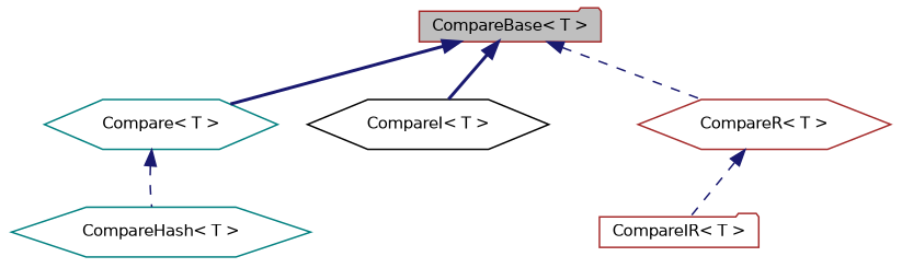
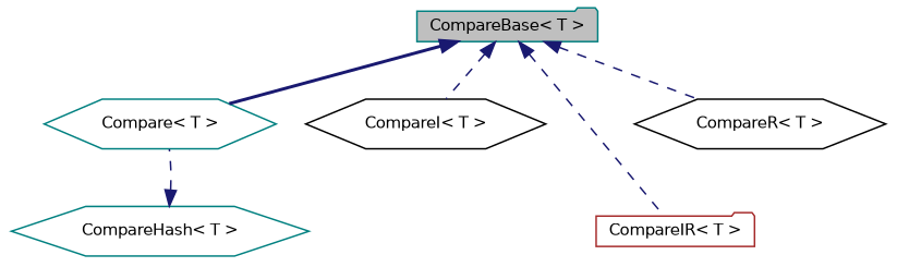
  digraph {
    node [color=brown fillcolor=white fontname=Helvetica fontsize=10 shape=hexagon style=filled]
    edge [color=midnightblue dir=back fontname=Helvetica fontsize=10 labelfontname=Helvetica labelfontsize=10 style=dashed]
-   n1 [fillcolor=grey75 fontcolor=black height=0.2 label="CompareBase\< T \>" shape=folder width=0.4]
+   n1 [color=teal fillcolor=grey75 fontcolor=black height=0.2 label="CompareBase\< T \>" shape=folder width=0.4]
    n2 [color=teal height=0.2 label="Compare\< T \>" width=0.4]
    n3 [color=black height=0.2 label="CompareI\< T \>" width=0.4]
    n4 [height=0.2 label="CompareIR\< T \>" shape=folder width=0.4]
-   n5 [height=0.2 label="CompareR\< T \>" width=0.4]
+   n5 [color=black height=0.2 label="CompareR\< T \>" width=0.4]
    n6 [color=teal height=0.2 label="CompareHash\< T \>" width=0.4]
    n1 -> n2 [style=bold]
-   n1 -> n3 [style=bold]
-   n5 -> n4
+   n1 -> n3
+   n1 -> n4
    n1 -> n5
-   n2 -> n6
+   n6 -> n2
  }
